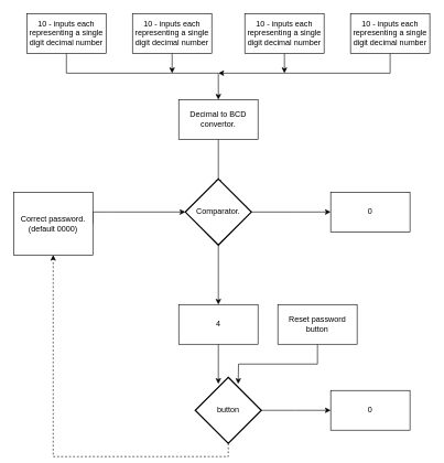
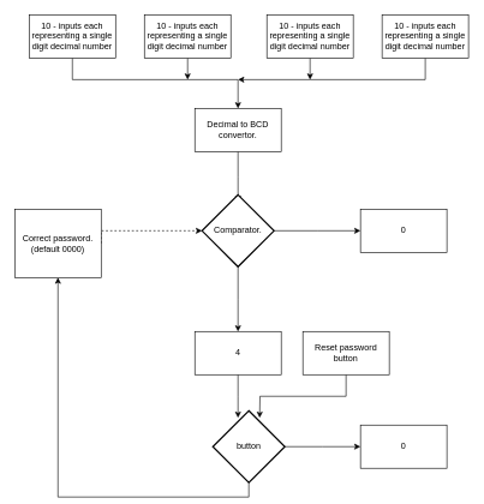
  <mxCell id="0" />
  <mxCell id="1" parent="0" />
- <mxCell id="2" style="edgeStyle=orthogonalEdgeStyle;rounded=0;orthogonalLoop=1;jettySize=auto;html=1;exitX=1;exitY=0.5;exitDx=0;exitDy=0;entryX=0;entryY=0.5;entryDx=0;entryDy=0;entryPerimeter=0;" edge="1" parent="1" source="3" target="16"><mxGeometry relative="1" as="geometry"><mxPoint x="270" y="310" as="targetPoint" /><Array as="points"><mxPoint x="170" y="320" /><mxPoint x="170" y="320" /></Array></mxGeometry></mxCell>
+ <mxCell id="2" style="edgeStyle=orthogonalEdgeStyle;rounded=0;orthogonalLoop=1;jettySize=auto;html=1;exitX=1;exitY=0.5;exitDx=0;exitDy=0;entryX=0;entryY=0.5;entryDx=0;entryDy=0;entryPerimeter=0;dashed=1;" edge="1" parent="1" source="3" target="16"><mxGeometry relative="1" as="geometry"><mxPoint x="270" y="310" as="targetPoint" /><Array as="points"><mxPoint x="170" y="320" /><mxPoint x="170" y="320" /></Array></mxGeometry></mxCell>
  <mxCell id="3" value="Correct password. (default 0000)" style="rounded=0;whiteSpace=wrap;html=1;" vertex="1" parent="1"><mxGeometry x="20" y="290" width="120" height="95" as="geometry" /></mxCell>
  <mxCell id="4" value="" style="edgeStyle=orthogonalEdgeStyle;rounded=0;orthogonalLoop=1;jettySize=auto;html=1;" edge="1" parent="1" source="6" target="8"><mxGeometry relative="1" as="geometry"><Array as="points"><mxPoint x="100" y="110" /><mxPoint x="330" y="110" /></Array></mxGeometry></mxCell>
  <mxCell id="5" value="" style="edgeStyle=orthogonalEdgeStyle;rounded=0;orthogonalLoop=1;jettySize=auto;html=1;exitX=0.5;exitY=1;exitDx=0;exitDy=0;" edge="1" parent="1" source="10"><mxGeometry relative="1" as="geometry"><mxPoint x="330" y="110" as="targetPoint" /><Array as="points"><mxPoint x="590" y="110" /></Array></mxGeometry></mxCell>
  <mxCell id="6" value="10 - inputs each representing a single digit decimal number" style="rounded=0;whiteSpace=wrap;html=1;" vertex="1" parent="1"><mxGeometry x="40" y="20" width="120" height="60" as="geometry" /></mxCell>
  <mxCell id="7" value="" style="edgeStyle=orthogonalEdgeStyle;rounded=0;orthogonalLoop=1;jettySize=auto;html=1;" edge="1" parent="1" source="8"><mxGeometry relative="1" as="geometry"><mxPoint x="330" y="280" as="targetPoint" /></mxGeometry></mxCell>
  <mxCell id="8" value="Decimal to BCD convertor." style="rounded=0;whiteSpace=wrap;html=1;" vertex="1" parent="1"><mxGeometry x="270" y="150" width="120" height="60" as="geometry" /></mxCell>
  <mxCell id="9" value="" style="edgeStyle=orthogonalEdgeStyle;rounded=0;orthogonalLoop=1;jettySize=auto;html=1;exitX=0.5;exitY=1;exitDx=0;exitDy=0;" edge="1" parent="1" source="12"><mxGeometry relative="1" as="geometry"><mxPoint x="430" y="110" as="targetPoint" /></mxGeometry></mxCell>
  <mxCell id="10" value="10 - inputs each representing a single digit decimal number" style="rounded=0;whiteSpace=wrap;html=1;" vertex="1" parent="1"><mxGeometry x="530" y="20" width="120" height="60" as="geometry" /></mxCell>
  <mxCell id="11" value="" style="edgeStyle=orthogonalEdgeStyle;rounded=0;orthogonalLoop=1;jettySize=auto;html=1;exitX=0.5;exitY=1;exitDx=0;exitDy=0;" edge="1" parent="1" source="13"><mxGeometry relative="1" as="geometry"><mxPoint x="350" y="90" as="sourcePoint" /><mxPoint x="260" y="110" as="targetPoint" /></mxGeometry></mxCell>
  <mxCell id="12" value="10 - inputs each representing a single digit decimal number" style="rounded=0;whiteSpace=wrap;html=1;" vertex="1" parent="1"><mxGeometry x="370" y="20" width="120" height="60" as="geometry" /></mxCell>
  <mxCell id="13" value="10 - inputs each representing a single digit decimal number" style="rounded=0;whiteSpace=wrap;html=1;" vertex="1" parent="1"><mxGeometry x="200" y="20" width="120" height="60" as="geometry" /></mxCell>
  <mxCell id="14" style="edgeStyle=orthogonalEdgeStyle;rounded=0;orthogonalLoop=1;jettySize=auto;html=1;exitX=1;exitY=0.5;exitDx=0;exitDy=0;exitPerimeter=0;" edge="1" parent="1" source="16"><mxGeometry relative="1" as="geometry"><mxPoint x="500" y="320" as="targetPoint" /></mxGeometry></mxCell>
  <mxCell id="15" style="edgeStyle=orthogonalEdgeStyle;rounded=0;orthogonalLoop=1;jettySize=auto;html=1;exitX=0.5;exitY=1;exitDx=0;exitDy=0;exitPerimeter=0;" edge="1" parent="1" source="16"><mxGeometry relative="1" as="geometry"><mxPoint x="330" y="460" as="targetPoint" /></mxGeometry></mxCell>
  <mxCell id="16" value="Comparator." style="strokeWidth=2;html=1;shape=mxgraph.flowchart.decision;whiteSpace=wrap;" vertex="1" parent="1"><mxGeometry x="280" y="270" width="100" height="100" as="geometry" /></mxCell>
  <mxCell id="17" value="0" style="whiteSpace=wrap;html=1;" vertex="1" parent="1"><mxGeometry x="500" y="290" width="120" height="60" as="geometry" /></mxCell>
  <mxCell id="18" style="edgeStyle=orthogonalEdgeStyle;rounded=0;orthogonalLoop=1;jettySize=auto;html=1;exitX=0.5;exitY=1;exitDx=0;exitDy=0;" edge="1" parent="1" source="19"><mxGeometry relative="1" as="geometry"><mxPoint x="330" y="580" as="targetPoint" /></mxGeometry></mxCell>
  <mxCell id="19" value="4" style="whiteSpace=wrap;html=1;" vertex="1" parent="1"><mxGeometry x="270" y="460" width="120" height="60" as="geometry" /></mxCell>
  <mxCell id="20" style="edgeStyle=orthogonalEdgeStyle;rounded=0;orthogonalLoop=1;jettySize=auto;html=1;exitX=0.5;exitY=1;exitDx=0;exitDy=0;" edge="1" parent="1" source="21"><mxGeometry relative="1" as="geometry"><mxPoint x="360" y="580" as="targetPoint" /></mxGeometry></mxCell>
  <mxCell id="21" value="Reset password button" style="whiteSpace=wrap;html=1;" vertex="1" parent="1"><mxGeometry x="420" y="460" width="120" height="60" as="geometry" /></mxCell>
- <mxCell id="22" style="edgeStyle=orthogonalEdgeStyle;rounded=0;orthogonalLoop=1;jettySize=auto;html=1;exitX=0.5;exitY=1;exitDx=0;exitDy=0;exitPerimeter=0;entryX=0.5;entryY=1;entryDx=0;entryDy=0;dashed=1;" edge="1" parent="1" source="24" target="3"><mxGeometry relative="1" as="geometry"><mxPoint x="80" y="360" as="targetPoint" /></mxGeometry></mxCell>
+ <mxCell id="22" style="edgeStyle=orthogonalEdgeStyle;rounded=0;orthogonalLoop=1;jettySize=auto;html=1;exitX=0.5;exitY=1;exitDx=0;exitDy=0;exitPerimeter=0;entryX=0.5;entryY=1;entryDx=0;entryDy=0;" edge="1" parent="1" source="24" target="3"><mxGeometry relative="1" as="geometry"><mxPoint x="80" y="360" as="targetPoint" /></mxGeometry></mxCell>
  <mxCell id="23" style="edgeStyle=orthogonalEdgeStyle;rounded=0;orthogonalLoop=1;jettySize=auto;html=1;exitX=1;exitY=0.5;exitDx=0;exitDy=0;exitPerimeter=0;" edge="1" parent="1" source="24"><mxGeometry relative="1" as="geometry"><mxPoint x="500" y="620" as="targetPoint" /></mxGeometry></mxCell>
  <mxCell id="24" value="button" style="strokeWidth=2;html=1;shape=mxgraph.flowchart.decision;whiteSpace=wrap;" vertex="1" parent="1"><mxGeometry x="295" y="570" width="100" height="100" as="geometry" /></mxCell>
  <mxCell id="25" value="0" style="whiteSpace=wrap;html=1;" vertex="1" parent="1"><mxGeometry x="500" y="590" width="120" height="60" as="geometry" /></mxCell>
